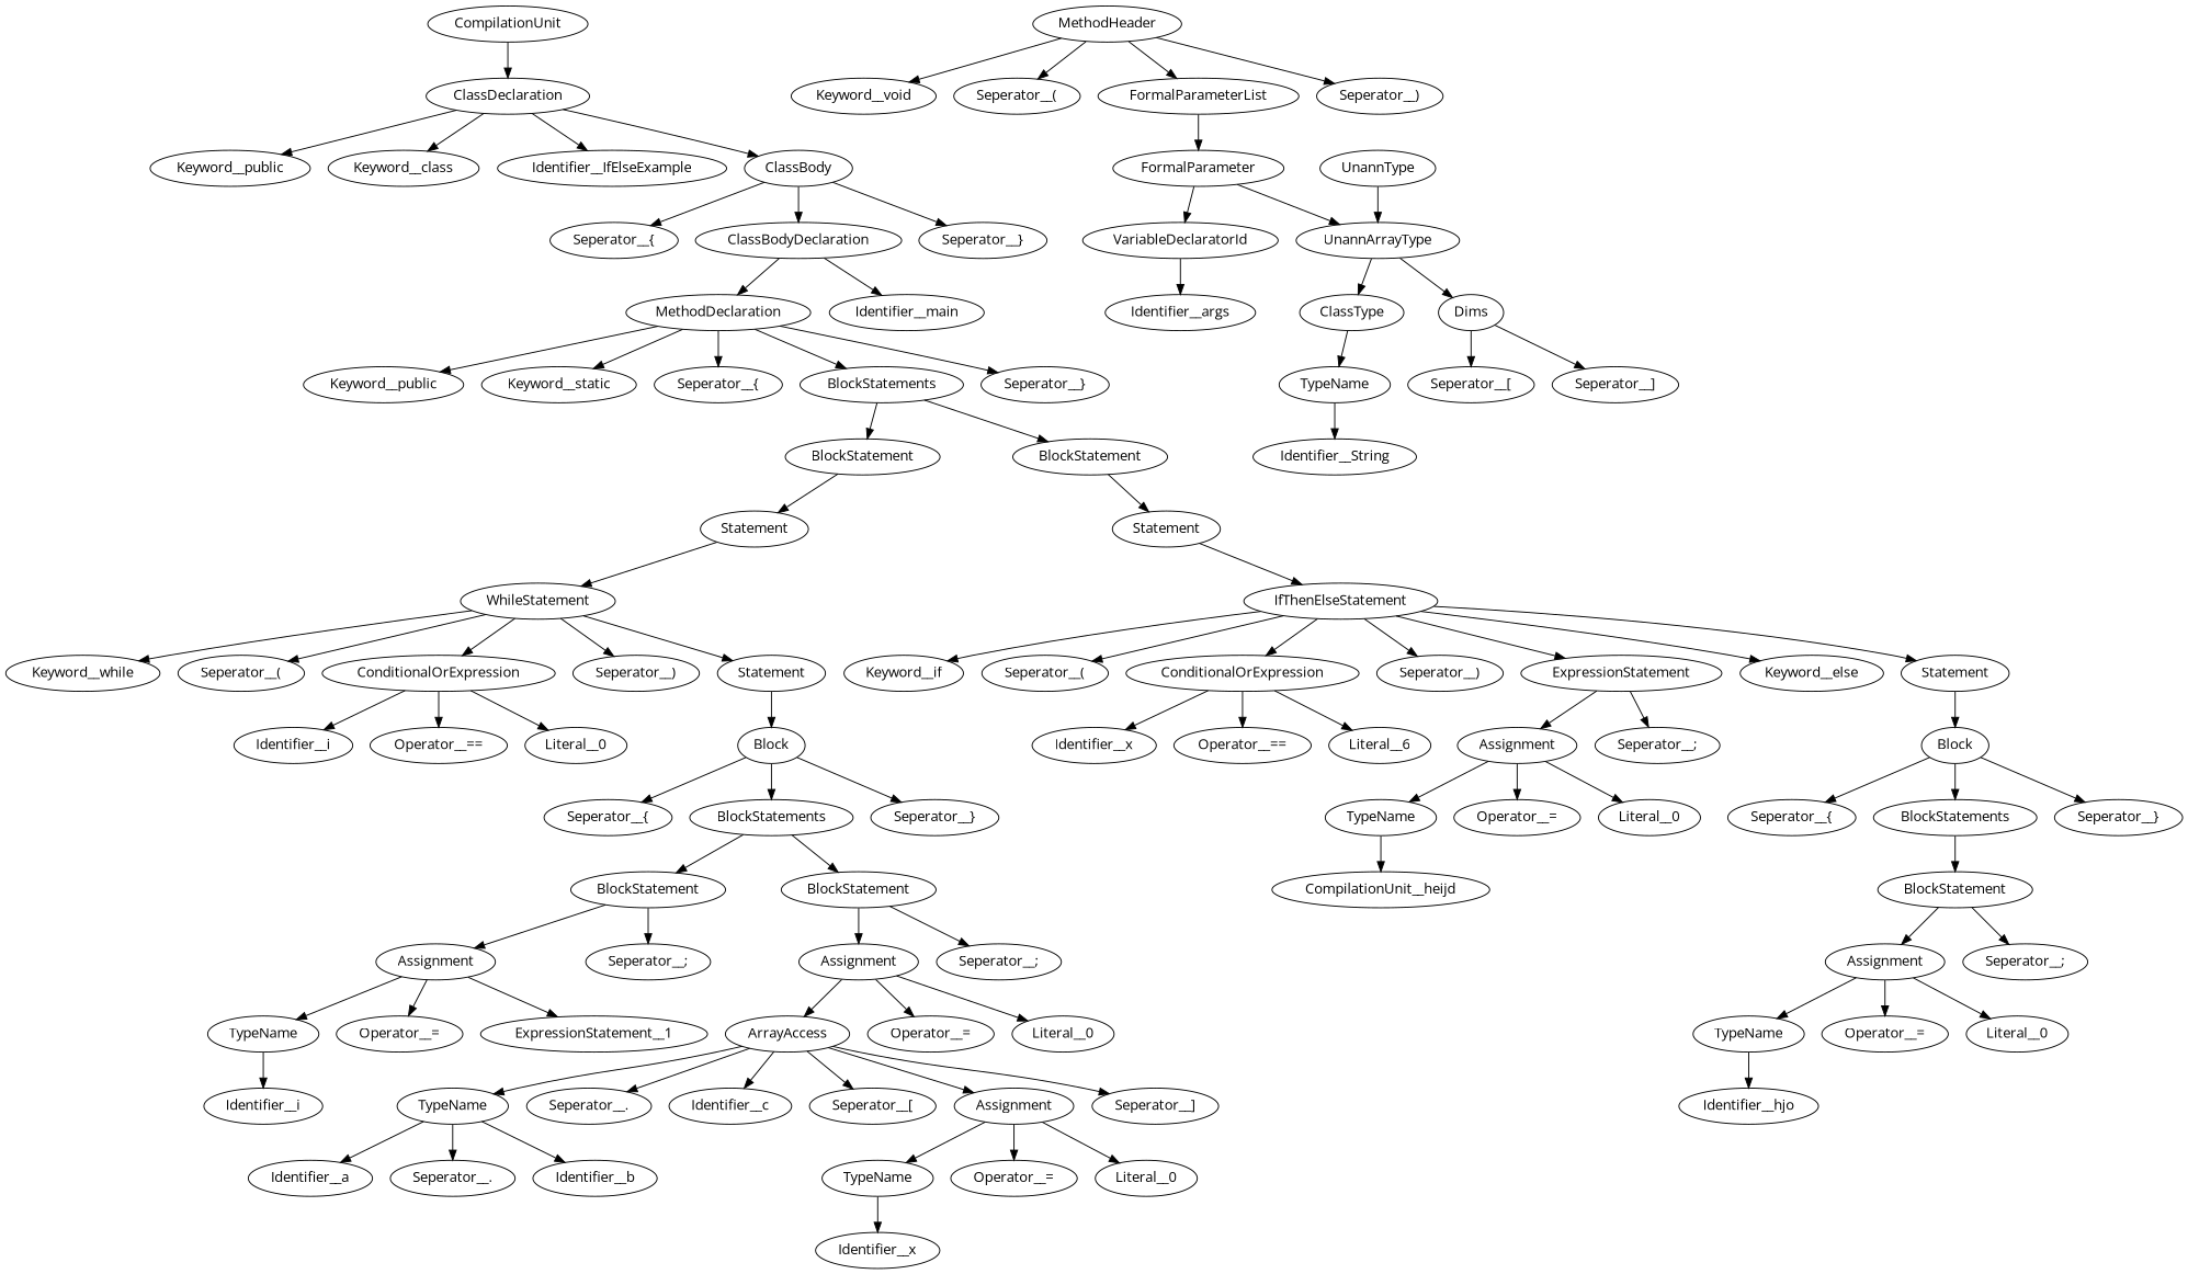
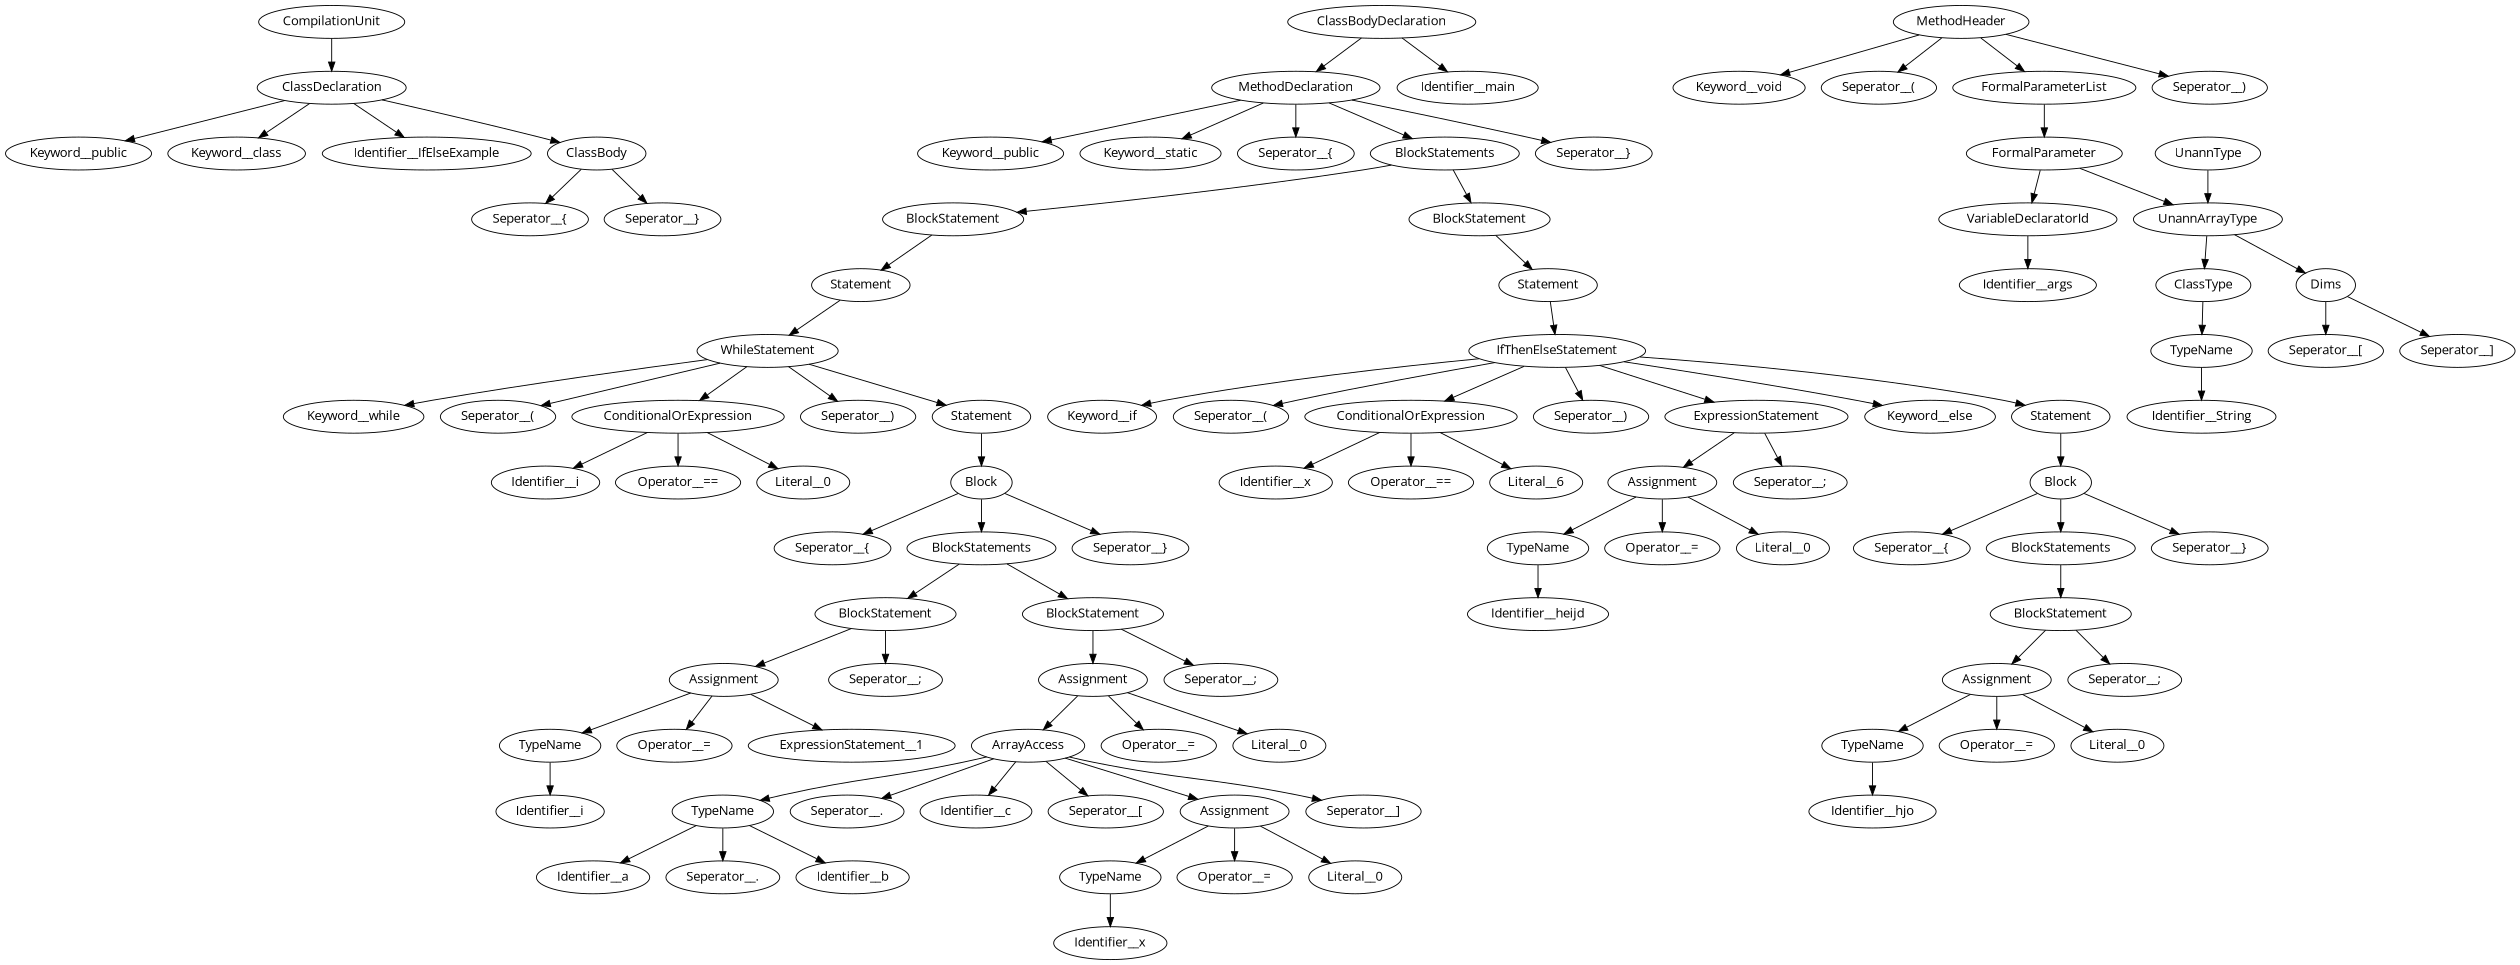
  digraph {
    fontname="Open Sans"
    node [fontname="Open Sans"]
    edge [fontname="Open Sans"]
    n1 [label=CompilationUnit]
    n2 [label=ClassDeclaration]
    n3 [label=Keyword__public]
    n4 [label=Keyword__class]
    n5 [label=Identifier__IfElseExample]
    n6 [label=ClassBody]
    n7 [label="Seperator__{"]
    n8 [label=ClassBodyDeclaration]
    n9 [label="Seperator__}"]
    n10 [label=MethodDeclaration]
    n11 [label=Identifier__main]
    n12 [label=Keyword__public]
    n13 [label=Keyword__static]
    n14 [label="Seperator__{"]
    n15 [label=BlockStatements]
    n16 [label="Seperator__}"]
    n17 [label=MethodHeader]
    n18 [label=Keyword__void]
    n19 [label="Seperator__("]
    n20 [label=FormalParameterList]
    n21 [label="Seperator__)"]
    n22 [label=BlockStatement]
    n23 [label=BlockStatement]
    n24 [label=FormalParameter]
    n25 [label=VariableDeclaratorId]
    n26 [label=UnannArrayType]
    n27 [label=UnannType]
    n28 [label=Identifier__args]
    n29 [label=ClassType]
    n30 [label=Dims]
    n31 [label=TypeName]
    n32 [label="Seperator__["]
    n33 [label="Seperator__]"]
    n34 [label=Identifier__String]
    n35 [label=Statement]
    n36 [label=Statement]
    n37 [label=WhileStatement]
    n38 [label=Keyword__while]
    n39 [label="Seperator__("]
    n40 [label=ConditionalOrExpression]
    n41 [label="Seperator__)"]
    n42 [label=Statement]
    n43 [label=Identifier__i]
    n44 [label="Operator__=="]
    n45 [label=Literal__0]
    n46 [label=Block]
    n47 [label="Seperator__{"]
    n48 [label=BlockStatements]
    n49 [label="Seperator__}"]
    n50 [label=BlockStatement]
    n51 [label=BlockStatement]
    n52 [label=Assignment]
    n53 [label="Seperator__;"]
    n54 [label=Assignment]
    n55 [label="Seperator__;"]
    n56 [label=TypeName]
    n57 [label="Operator__="]
    n58 [label=ExpressionStatement__1]
    n59 [label=Identifier__i]
    n60 [label=ArrayAccess]
    n61 [label="Operator__="]
    n62 [label=Literal__0]
    n63 [label=TypeName]
    n64 [label="Seperator__."]
    n65 [label=Identifier__c]
    n66 [label="Seperator__["]
    n67 [label=Assignment]
    n68 [label="Seperator__]"]
    n69 [label=Identifier__a]
    n70 [label="Seperator__."]
    n71 [label=Identifier__b]
    n72 [label=TypeName]
    n73 [label="Operator__="]
    n74 [label=Literal__0]
    n75 [label=Identifier__x]
    n76 [label=IfThenElseStatement]
    n77 [label=Keyword__if]
    n78 [label="Seperator__("]
    n79 [label=ConditionalOrExpression]
    n80 [label="Seperator__)"]
    n81 [label=ExpressionStatement]
    n82 [label=Keyword__else]
    n83 [label=Statement]
    n84 [label=Identifier__x]
    n85 [label="Operator__=="]
    n86 [label=Literal__6]
    n87 [label=Assignment]
    n88 [label="Seperator__;"]
    n89 [label=Block]
    n90 [label=TypeName]
    n91 [label="Operator__="]
    n92 [label=Literal__0]
-   n93 [label=CompilationUnit__heijd]
+   n93 [label=Identifier__heijd]
    n94 [label="Seperator__{"]
    n95 [label=BlockStatements]
    n96 [label="Seperator__}"]
    n97 [label=BlockStatement]
    n98 [label=Assignment]
    n99 [label="Seperator__;"]
    n100 [label=TypeName]
    n101 [label="Operator__="]
    n102 [label=Literal__0]
    n103 [label=Identifier__hjo]
    n1 -> n2
    n2 -> n3
    n2 -> n4
    n2 -> n5
    n2 -> n6
    n6 -> n7
-   n6 -> n8
    n6 -> n9
    n8 -> n10
    n8 -> n11
    n10 -> n12
    n10 -> n13
    n10 -> n14
    n10 -> n15
    n10 -> n16
    n15 -> n22
    n15 -> n23
    n17 -> n18
    n17 -> n19
    n17 -> n20
    n17 -> n21
    n20 -> n24
    n22 -> n35
    n23 -> n36
    n24 -> n25
    n24 -> n26
    n25 -> n28
    n26 -> n29
    n26 -> n30
    n27 -> n26
    n29 -> n31
    n30 -> n32
    n30 -> n33
    n31 -> n34
    n35 -> n37
    n36 -> n76
    n37 -> n38
    n37 -> n39
    n37 -> n40
    n37 -> n41
    n37 -> n42
    n40 -> n43
    n40 -> n44
    n40 -> n45
    n42 -> n46
    n46 -> n47
    n46 -> n48
    n46 -> n49
    n48 -> n50
    n48 -> n51
    n50 -> n52
    n50 -> n53
    n51 -> n54
    n51 -> n55
    n52 -> n56
    n52 -> n57
    n52 -> n58
    n54 -> n60
    n54 -> n61
    n54 -> n62
    n56 -> n59
    n60 -> n63
    n60 -> n64
    n60 -> n65
    n60 -> n66
    n60 -> n67
    n60 -> n68
    n63 -> n69
    n63 -> n70
    n63 -> n71
    n67 -> n72
    n67 -> n73
    n67 -> n74
    n72 -> n75
    n76 -> n77
    n76 -> n78
    n76 -> n79
    n76 -> n80
    n76 -> n81
    n76 -> n82
    n76 -> n83
    n79 -> n84
    n79 -> n85
    n79 -> n86
    n81 -> n87
    n81 -> n88
    n83 -> n89
    n87 -> n90
    n87 -> n91
    n87 -> n92
    n89 -> n94
    n89 -> n95
    n89 -> n96
    n90 -> n93
    n95 -> n97
    n97 -> n98
    n97 -> n99
    n98 -> n100
    n98 -> n101
    n98 -> n102
    n100 -> n103
  }
